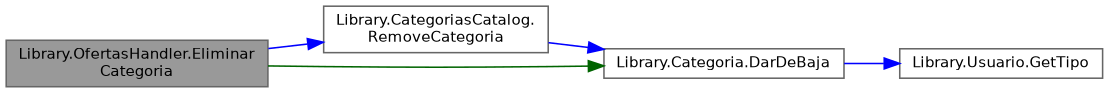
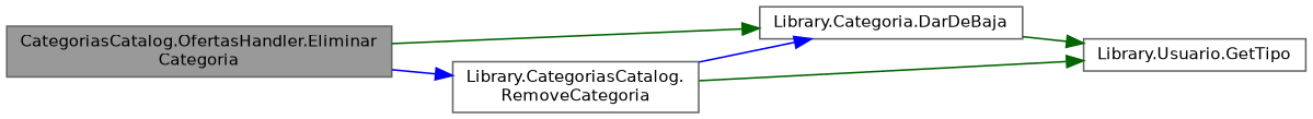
  digraph {
    rankdir=LR
    node [color=grey40 fillcolor=white fontname=Helvetica fontsize=10 shape=box style=filled]
    edge [color=blue fontname=Helvetica fontsize=10 labelfontname=Helvetica labelfontsize=10 style=solid]
-   n1 [color=gray40 fillcolor=grey60 fontcolor=black height=0.2 label="Library.OfertasHandler.Eliminar\lCategoria" width=0.4]
+   n1 [color=gray40 fillcolor=grey60 fontcolor=black height=0.2 label="CategoriasCatalog.OfertasHandler.Eliminar\lCategoria" width=0.4]
    n2 [height=0.2 label="Library.CategoriasCatalog.\lRemoveCategoria" width=0.4]
    n3 [height=0.2 label="Library.Categoria.DarDeBaja" width=0.4]
    n4 [height=0.2 label="Library.Usuario.GetTipo" width=0.4]
    n1 -> n2
    n1 -> n3 [color=darkgreen]
    n2 -> n3
-   n3 -> n4
+   n2 -> n4 [color=darkgreen]
+   n3 -> n4 [color=darkgreen]
  }
